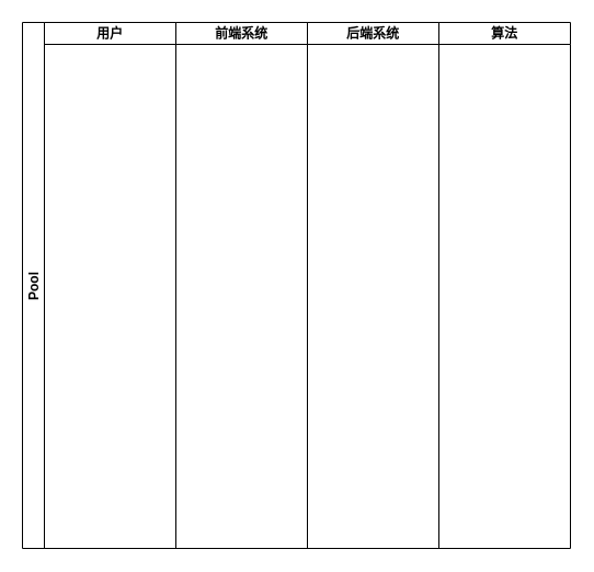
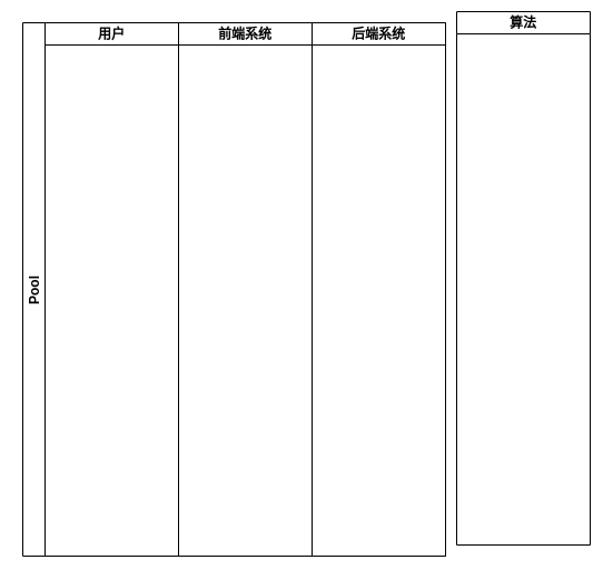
  <mxCell id="0" />
  <mxCell id="1" parent="0" />
  <mxCell id="2" value="Pool" style="swimlane;childLayout=stackLayout;resizeParent=1;resizeParentMax=0;startSize=20;horizontal=0;horizontalStack=1;" vertex="1" parent="1"><mxGeometry x="20" y="20" width="380" height="480" as="geometry" /></mxCell>
  <mxCell id="3" value="用户" style="swimlane;startSize=20;" vertex="1" parent="2"><mxGeometry x="20" width="120" height="480" as="geometry" /></mxCell>
  <mxCell id="4" value="前端系统" style="swimlane;startSize=20;" vertex="1" parent="2"><mxGeometry x="140" width="120" height="480" as="geometry" /></mxCell>
  <mxCell id="5" value="后端系统" style="swimlane;startSize=20;" vertex="1" parent="2"><mxGeometry x="260" width="120" height="480" as="geometry" /></mxCell>
- <mxCell id="6" value="算法" style="swimlane;startSize=20;" vertex="1" parent="1"><mxGeometry x="400" y="20" width="120" height="480" as="geometry" /></mxCell>
+ <mxCell id="6" value="算法" style="swimlane;startSize=20;" vertex="1" parent="1"><mxGeometry x="410" y="10" width="120" height="480" as="geometry" /></mxCell>
